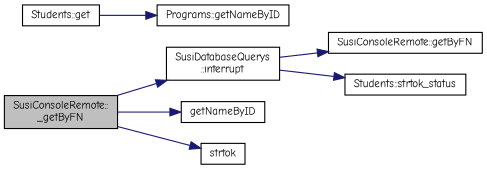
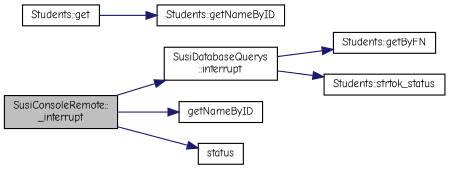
  digraph {
    fontname="Comic Neue"
    rankdir=LR
    node [color=black fillcolor=white fontname="Comic Neue" fontsize=10 shape=record style=filled]
    edge [color=midnightblue fontname="Comic Neue" fontsize=10 labelfontname=Helvetica labelfontsize=10 style=solid]
-   n1 [fillcolor=grey75 fontcolor=black height=0.2 label="SusiConsoleRemote::\l_getByFN" width=0.4]
+   n1 [fillcolor=grey75 fontcolor=black height=0.2 label="SusiConsoleRemote::\l_interrupt" width=0.4]
    n2 [height=0.2 label="SusiDatabaseQuerys\l::interrupt" width=0.4]
    n3 [height=0.2 label=getNameByID width=0.4]
-   n4 [height=0.2 label=strtok width=0.4]
-   n5 [height=0.2 label="SusiConsoleRemote::getByFN" width=0.4]
+   n4 [height=0.2 label=status width=0.4]
+   n5 [height=0.2 label="Students::getByFN" width=0.4]
    n6 [height=0.2 label="Students::strtok_status" width=0.4]
    n7 [height=0.2 label="Students::get" width=0.4]
-   n8 [height=0.2 label="Programs::getNameByID" width=0.4]
+   n8 [height=0.2 label="Students::getNameByID" width=0.4]
    n1 -> n2
    n1 -> n3
    n1 -> n4
    n2 -> n5
    n2 -> n6
    n7 -> n8
  }
